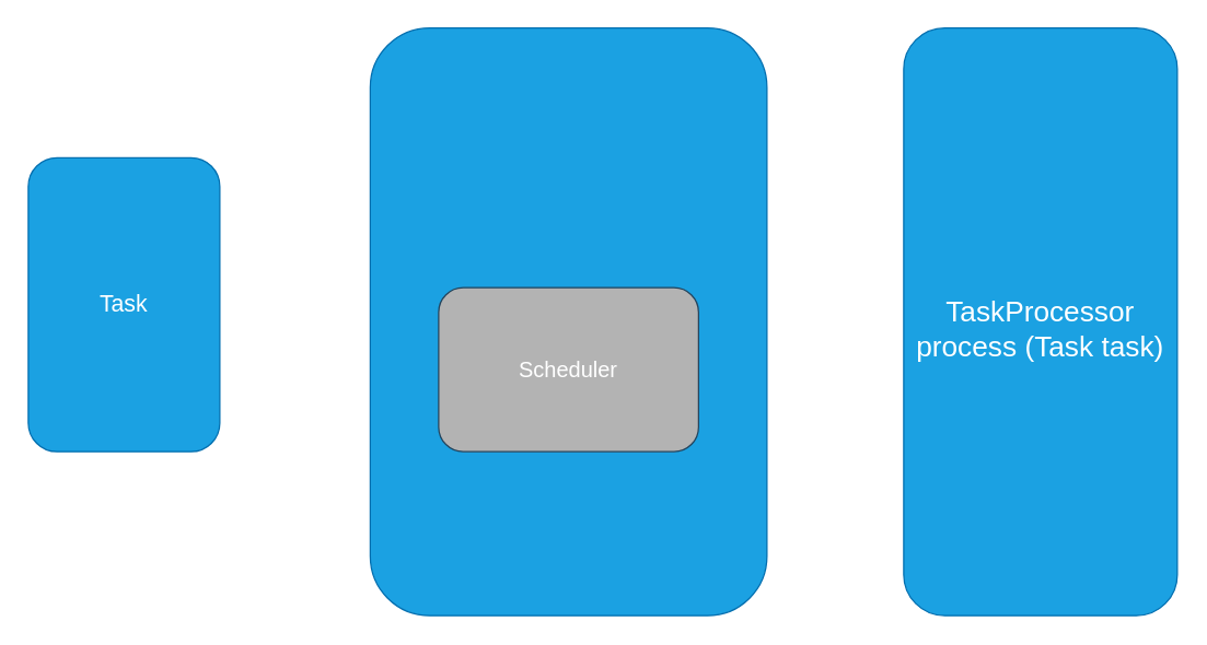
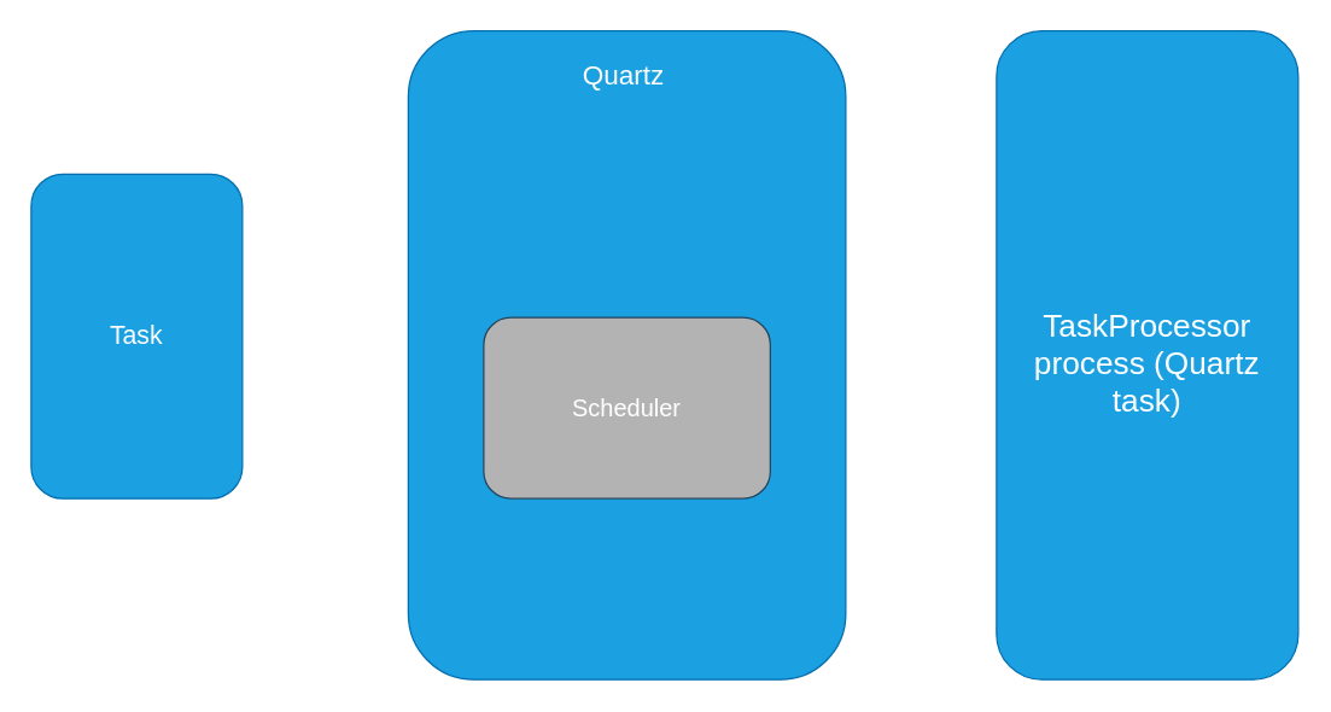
  <mxCell id="0" />
  <mxCell id="1" parent="0" />
  <mxCell id="2" value="" style="rounded=1;whiteSpace=wrap;html=1;fillColor=#1ba1e2;strokeColor=#006EAF;fontColor=#ffffff;" vertex="1" parent="1"><mxGeometry x="270" y="20" width="290" height="430" as="geometry" /></mxCell>
  <mxCell id="3" value="" style="rounded=1;whiteSpace=wrap;html=1;fillColor=#1ba1e2;strokeColor=#006EAF;fontColor=#ffffff;" vertex="1" parent="1"><mxGeometry x="660" y="20" width="200" height="430" as="geometry" /></mxCell>
  <mxCell id="4" value="&lt;font style=&quot;font-size: 17px&quot;&gt;Task&lt;/font&gt;" style="rounded=1;whiteSpace=wrap;html=1;fillColor=#1ba1e2;strokeColor=#006EAF;fontColor=#ffffff;" vertex="1" parent="1"><mxGeometry x="20" y="115" width="140" height="215" as="geometry" /></mxCell>
- <mxCell id="5" value="&lt;font style=&quot;font-size: 21px&quot;&gt;TaskProcessor&lt;br&gt;process (Task task)&lt;br&gt;&lt;/font&gt;" style="text;html=1;strokeColor=none;fillColor=none;align=center;verticalAlign=middle;whiteSpace=wrap;rounded=0;fontColor=#FFFFFF;" vertex="1" parent="1"><mxGeometry x="660" y="200" width="200" height="80" as="geometry" /></mxCell>
+ <mxCell id="5" value="&lt;font style=&quot;font-size: 21px&quot;&gt;TaskProcessor&lt;br&gt;process (Quartz task)&lt;br&gt;&lt;/font&gt;" style="text;html=1;strokeColor=none;fillColor=none;align=center;verticalAlign=middle;whiteSpace=wrap;rounded=0;fontColor=#FFFFFF;" vertex="1" parent="1"><mxGeometry x="660" y="200" width="200" height="80" as="geometry" /></mxCell>
  <mxCell id="6" value="&lt;font style=&quot;font-size: 16px&quot; color=&quot;#ffffff&quot;&gt;Scheduler&lt;/font&gt;" style="rounded=1;whiteSpace=wrap;html=1;strokeColor=#23445d;fillColor=#B3B3B3;" vertex="1" parent="1"><mxGeometry x="320" y="210" width="190" height="120" as="geometry" /></mxCell>
+ <mxCell id="7" value="Quartz" style="text;html=1;strokeColor=none;fillColor=none;align=center;verticalAlign=middle;whiteSpace=wrap;rounded=0;fontColor=#FFFFFF;fontSize=18;" vertex="1" parent="1"><mxGeometry x="368" y="40" width="90" height="20" as="geometry" /></mxCell>
